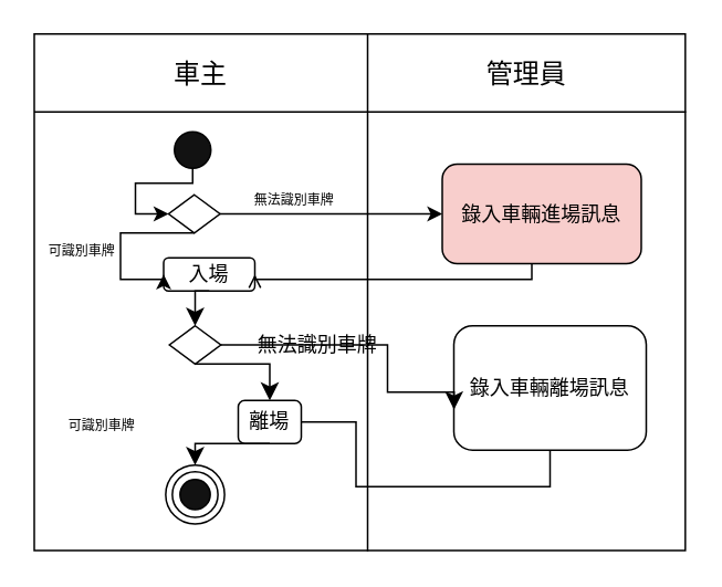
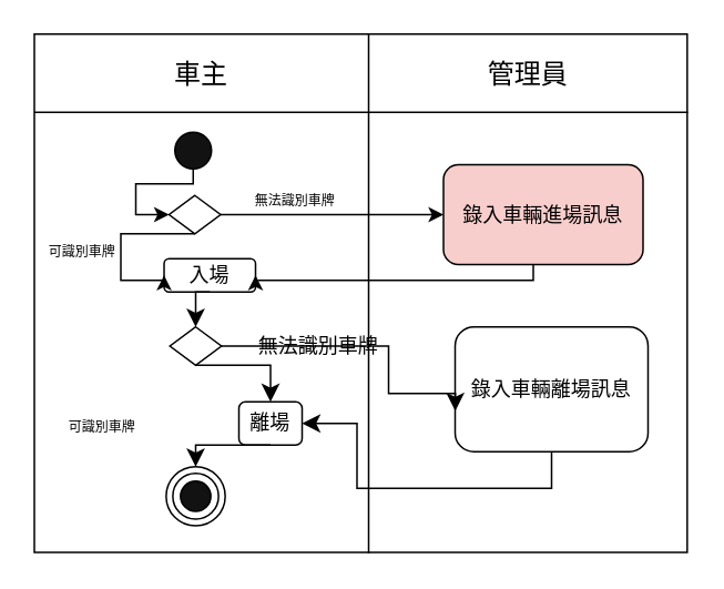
  <mxCell id="0" />
  <mxCell id="1" parent="0" />
  <mxCell id="2" value="" style="shape=table;startSize=0;container=1;collapsible=0;childLayout=tableLayout;fontSize=16;" vertex="1" parent="1"><mxGeometry x="20" y="20" width="392.552" height="311.55" as="geometry" /></mxCell>
  <mxCell id="3" value="" style="shape=tableRow;horizontal=0;startSize=0;swimlaneHead=0;swimlaneBody=0;strokeColor=inherit;top=0;left=0;bottom=0;right=0;collapsible=0;dropTarget=0;fillColor=none;points=[[0,0.5],[1,0.5]];portConstraint=eastwest;fontSize=16;" vertex="1" parent="2"><mxGeometry width="392.552" height="47" as="geometry" /></mxCell>
  <mxCell id="4" value="車主" style="shape=partialRectangle;html=1;whiteSpace=wrap;connectable=0;strokeColor=inherit;overflow=hidden;fillColor=none;top=0;left=0;bottom=0;right=0;pointerEvents=1;fontSize=16;" vertex="1" parent="3"><mxGeometry width="201" height="47" as="geometry"><mxRectangle width="201" height="47" as="alternateBounds" /></mxGeometry></mxCell>
  <mxCell id="5" value="管理員" style="shape=partialRectangle;html=1;whiteSpace=wrap;connectable=0;strokeColor=inherit;overflow=hidden;fillColor=none;top=0;left=0;bottom=0;right=0;pointerEvents=1;fontSize=16;" vertex="1" parent="3"><mxGeometry x="201" width="192" height="47" as="geometry"><mxRectangle width="192" height="47" as="alternateBounds" /></mxGeometry></mxCell>
  <mxCell id="6" value="" style="shape=tableRow;horizontal=0;startSize=0;swimlaneHead=0;swimlaneBody=0;strokeColor=inherit;top=0;left=0;bottom=0;right=0;collapsible=0;dropTarget=0;fillColor=none;points=[[0,0.5],[1,0.5]];portConstraint=eastwest;fontSize=16;" vertex="1" parent="2"><mxGeometry y="47" width="392.552" height="265" as="geometry" /></mxCell>
  <mxCell id="7" value="" style="shape=partialRectangle;html=1;whiteSpace=wrap;connectable=0;strokeColor=inherit;overflow=hidden;fillColor=none;top=0;left=0;bottom=0;right=0;pointerEvents=1;fontSize=16;" vertex="1" parent="6"><mxGeometry width="201" height="265" as="geometry"><mxRectangle width="201" height="265" as="alternateBounds" /></mxGeometry></mxCell>
  <mxCell id="8" value="" style="shape=partialRectangle;html=1;whiteSpace=wrap;connectable=0;strokeColor=inherit;overflow=hidden;fillColor=none;top=0;left=0;bottom=0;right=0;pointerEvents=1;fontSize=16;" vertex="1" parent="6"><mxGeometry x="201" width="192" height="265" as="geometry"><mxRectangle width="192" height="265" as="alternateBounds" /></mxGeometry></mxCell>
  <mxCell id="9" style="edgeStyle=orthogonalEdgeStyle;rounded=0;orthogonalLoop=1;jettySize=auto;html=1;entryX=0;entryY=0.5;entryDx=0;entryDy=0;" edge="1" parent="1" source="10" target="14"><mxGeometry relative="1" as="geometry"><Array as="points"><mxPoint x="115" y="110" /><mxPoint x="81" y="110" /><mxPoint x="81" y="128" /></Array></mxGeometry></mxCell>
  <mxCell id="10" value="" style="ellipse;whiteSpace=wrap;html=1;aspect=fixed;fontSize=16;fillColor=#121212;" vertex="1" parent="1"><mxGeometry x="104.5" y="79" width="22" height="22" as="geometry" /></mxCell>
  <mxCell id="11" value="入場" style="rounded=1;whiteSpace=wrap;html=1;" vertex="1" parent="1"><mxGeometry x="98" y="155" width="55" height="20" as="geometry" /></mxCell>
  <mxCell id="12" style="edgeStyle=orthogonalEdgeStyle;rounded=0;orthogonalLoop=1;jettySize=auto;html=1;exitX=0.5;exitY=1;exitDx=0;exitDy=0;entryX=0;entryY=0.5;entryDx=0;entryDy=0;" edge="1" parent="1" source="14" target="11"><mxGeometry relative="1" as="geometry"><Array as="points"><mxPoint x="72" y="140" /><mxPoint x="72" y="168" /></Array></mxGeometry></mxCell>
  <mxCell id="13" style="edgeStyle=orthogonalEdgeStyle;rounded=0;orthogonalLoop=1;jettySize=auto;html=1;exitX=1;exitY=0.5;exitDx=0;exitDy=0;entryX=0;entryY=0.5;entryDx=0;entryDy=0;" edge="1" parent="1" source="14" target="20"><mxGeometry relative="1" as="geometry" /></mxCell>
  <mxCell id="14" value="" style="rhombus;whiteSpace=wrap;html=1;" vertex="1" parent="1"><mxGeometry x="101" y="117" width="31" height="23" as="geometry" /></mxCell>
  <mxCell id="15" value="" style="rhombus;whiteSpace=wrap;html=1;" vertex="1" parent="1"><mxGeometry x="101.5" y="196" width="31" height="23" as="geometry" /></mxCell>
  <mxCell id="16" value="離場" style="rounded=1;whiteSpace=wrap;html=1;" vertex="1" parent="1"><mxGeometry x="143" y="241" width="38" height="26" as="geometry" /></mxCell>
  <mxCell id="17" value="" style="ellipse;shape=doubleEllipse;whiteSpace=wrap;html=1;aspect=fixed;shadow=0;strokeColor=#000000;" vertex="1" parent="1"><mxGeometry x="99.25" y="280" width="35.5" height="35.5" as="geometry" /></mxCell>
  <mxCell id="18" value="" style="ellipse;whiteSpace=wrap;html=1;aspect=fixed;fontSize=16;fillColor=#121212;" vertex="1" parent="1"><mxGeometry x="107.9" y="288.65" width="18.19" height="18.19" as="geometry" /></mxCell>
- <mxCell id="19" style="edgeStyle=orthogonalEdgeStyle;rounded=0;orthogonalLoop=1;jettySize=auto;html=1;entryX=1;entryY=0.5;entryDx=0;entryDy=0;endArrow=open;" edge="1" parent="1" source="20" target="11"><mxGeometry relative="1" as="geometry"><Array as="points"><mxPoint x="320" y="168" /></Array></mxGeometry></mxCell>
+ <mxCell id="19" style="edgeStyle=orthogonalEdgeStyle;rounded=0;orthogonalLoop=1;jettySize=auto;html=1;entryX=1;entryY=0.5;entryDx=0;entryDy=0;" edge="1" parent="1" source="20" target="11"><mxGeometry relative="1" as="geometry"><Array as="points"><mxPoint x="320" y="168" /></Array></mxGeometry></mxCell>
  <mxCell id="20" value="錄入車輛進場訊息" style="rounded=1;whiteSpace=wrap;html=1;fillColor=#f8cecc;" vertex="1" parent="1"><mxGeometry x="266" y="98.5" width="120" height="60" as="geometry" /></mxCell>
  <mxCell id="21" value="錄入車輛離場訊息" style="rounded=1;whiteSpace=wrap;html=1;" vertex="1" parent="1"><mxGeometry x="273" y="196" width="116" height="75" as="geometry" /></mxCell>
  <mxCell id="22" value="" style="edgeStyle=segmentEdgeStyle;endArrow=classic;html=1;curved=0;rounded=0;endSize=8;startSize=8;exitX=0.5;exitY=1;exitDx=0;exitDy=0;entryX=0.5;entryY=0;entryDx=0;entryDy=0;" edge="1" parent="1" source="11" target="15"><mxGeometry width="50" height="50" relative="1" as="geometry"><mxPoint x="180" y="235" as="sourcePoint" /><mxPoint x="230" y="185" as="targetPoint" /></mxGeometry></mxCell>
  <mxCell id="23" value="" style="edgeStyle=segmentEdgeStyle;endArrow=classic;html=1;curved=0;rounded=0;endSize=8;startSize=8;exitX=0.5;exitY=1;exitDx=0;exitDy=0;" edge="1" parent="1" source="15" target="16"><mxGeometry width="50" height="50" relative="1" as="geometry"><mxPoint x="180" y="235" as="sourcePoint" /><mxPoint x="230" y="185" as="targetPoint" /></mxGeometry></mxCell>
  <mxCell id="24" value="" style="edgeStyle=segmentEdgeStyle;endArrow=classic;html=1;curved=0;rounded=0;endSize=8;startSize=8;exitX=0.5;exitY=1;exitDx=0;exitDy=0;entryX=0.5;entryY=0;entryDx=0;entryDy=0;" edge="1" parent="1" source="16" target="17"><mxGeometry width="50" height="50" relative="1" as="geometry"><mxPoint x="180" y="235" as="sourcePoint" /><mxPoint x="230" y="185" as="targetPoint" /></mxGeometry></mxCell>
  <mxCell id="25" value="" style="edgeStyle=segmentEdgeStyle;endArrow=classic;html=1;curved=0;rounded=0;endSize=8;startSize=8;exitX=1;exitY=0.5;exitDx=0;exitDy=0;entryX=0.001;entryY=0.674;entryDx=0;entryDy=0;entryPerimeter=0;" edge="1" parent="1" source="15" target="21"><mxGeometry width="50" height="50" relative="1" as="geometry"><mxPoint x="180" y="235" as="sourcePoint" /><mxPoint x="230" y="185" as="targetPoint" /><Array as="points"><mxPoint x="233" y="208" /><mxPoint x="233" y="236" /></Array></mxGeometry></mxCell>
- <mxCell id="26" value="" style="edgeStyle=segmentEdgeStyle;endArrow=none;html=1;curved=0;rounded=0;endSize=8;startSize=8;exitX=0.5;exitY=1;exitDx=0;exitDy=0;entryX=1;entryY=0.5;entryDx=0;entryDy=0;" edge="1" parent="1" source="21" target="16"><mxGeometry width="50" height="50" relative="1" as="geometry"><mxPoint x="180" y="235" as="sourcePoint" /><mxPoint x="230" y="185" as="targetPoint" /><Array as="points"><mxPoint x="331" y="293" /><mxPoint x="214" y="293" /><mxPoint x="214" y="254" /></Array></mxGeometry></mxCell>
+ <mxCell id="26" value="" style="edgeStyle=segmentEdgeStyle;endArrow=classic;html=1;curved=0;rounded=0;endSize=8;startSize=8;exitX=0.5;exitY=1;exitDx=0;exitDy=0;entryX=1;entryY=0.5;entryDx=0;entryDy=0;" edge="1" parent="1" source="21" target="16"><mxGeometry width="50" height="50" relative="1" as="geometry"><mxPoint x="180" y="235" as="sourcePoint" /><mxPoint x="230" y="185" as="targetPoint" /><Array as="points"><mxPoint x="331" y="293" /><mxPoint x="214" y="293" /><mxPoint x="214" y="254" /></Array></mxGeometry></mxCell>
  <mxCell id="27" value="&lt;font style=&quot;font-size: 8px;&quot;&gt;無法識別車牌&lt;/font&gt;" style="text;strokeColor=none;fillColor=none;align=left;verticalAlign=top;spacingLeft=4;spacingRight=4;overflow=hidden;rotatable=0;points=[[0,0.5],[1,0.5]];portConstraint=eastwest;whiteSpace=wrap;html=1;" vertex="1" parent="1"><mxGeometry x="147" y="105" width="60" height="26" as="geometry" /></mxCell>
  <mxCell id="28" value="&lt;font style=&quot;font-size: 8px;&quot;&gt;可識別車牌&lt;/font&gt;" style="text;strokeColor=none;fillColor=none;align=left;verticalAlign=top;spacingLeft=4;spacingRight=4;overflow=hidden;rotatable=0;points=[[0,0.5],[1,0.5]];portConstraint=eastwest;whiteSpace=wrap;html=1;" vertex="1" parent="1"><mxGeometry x="23" y="136" width="60" height="26" as="geometry" /></mxCell>
  <mxCell id="29" value="無法識別車牌" style="text;strokeColor=none;fillColor=none;align=left;verticalAlign=top;spacingLeft=4;spacingRight=4;overflow=hidden;rotatable=0;points=[[0,0.5],[1,0.5]];portConstraint=eastwest;whiteSpace=wrap;html=1;" vertex="1" parent="1"><mxGeometry x="149" y="194" width="88" height="26" as="geometry" /></mxCell>
  <mxCell id="30" value="&lt;font style=&quot;font-size: 8px;&quot;&gt;可識別車牌&lt;/font&gt;" style="text;strokeColor=none;fillColor=none;align=left;verticalAlign=top;spacingLeft=4;spacingRight=4;overflow=hidden;rotatable=0;points=[[0,0.5],[1,0.5]];portConstraint=eastwest;whiteSpace=wrap;html=1;" vertex="1" parent="1"><mxGeometry x="35" y="241" width="60" height="26" as="geometry" /></mxCell>
